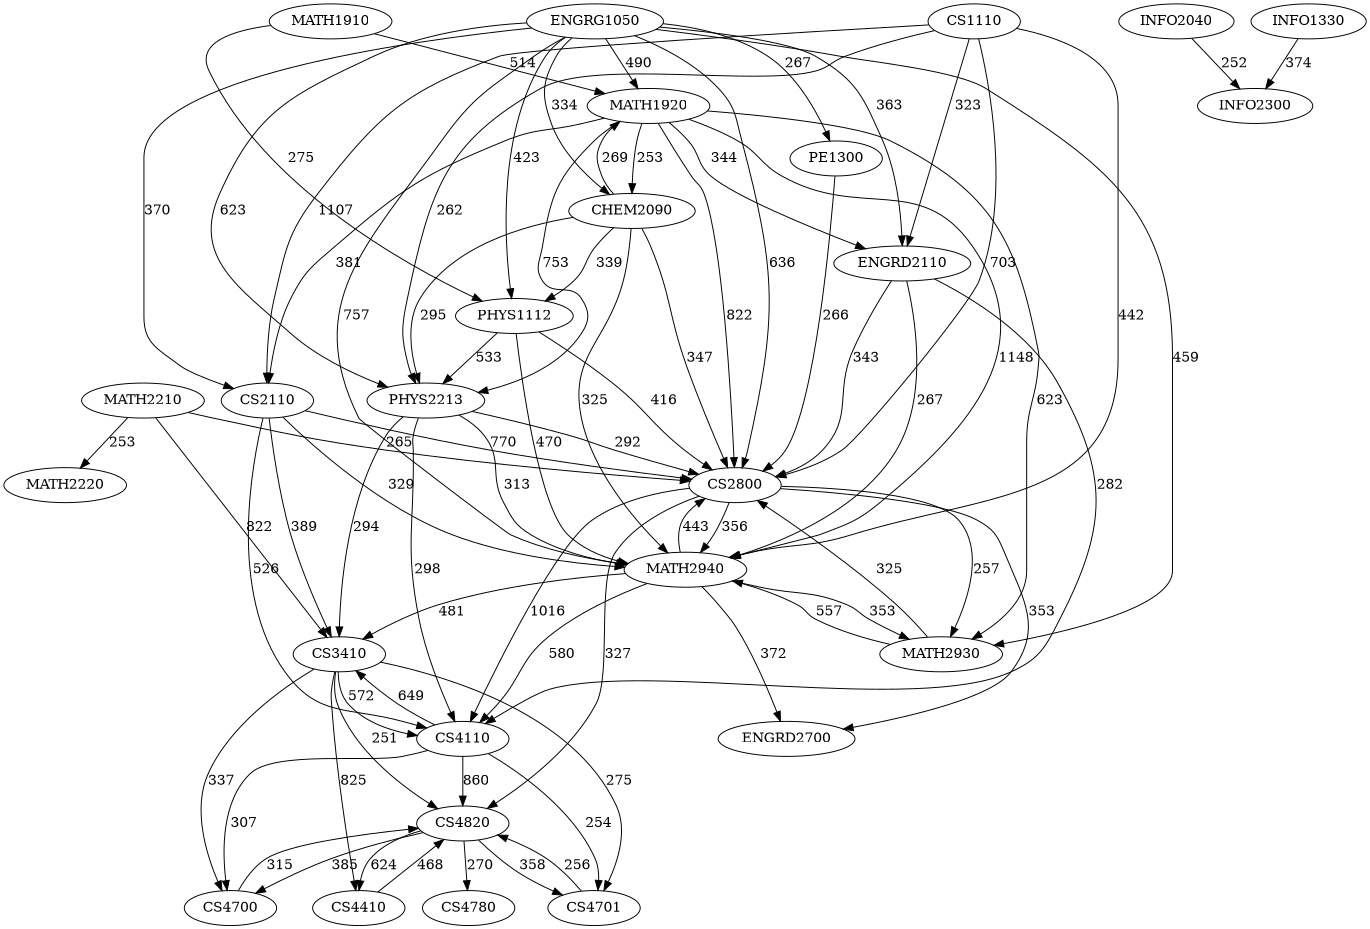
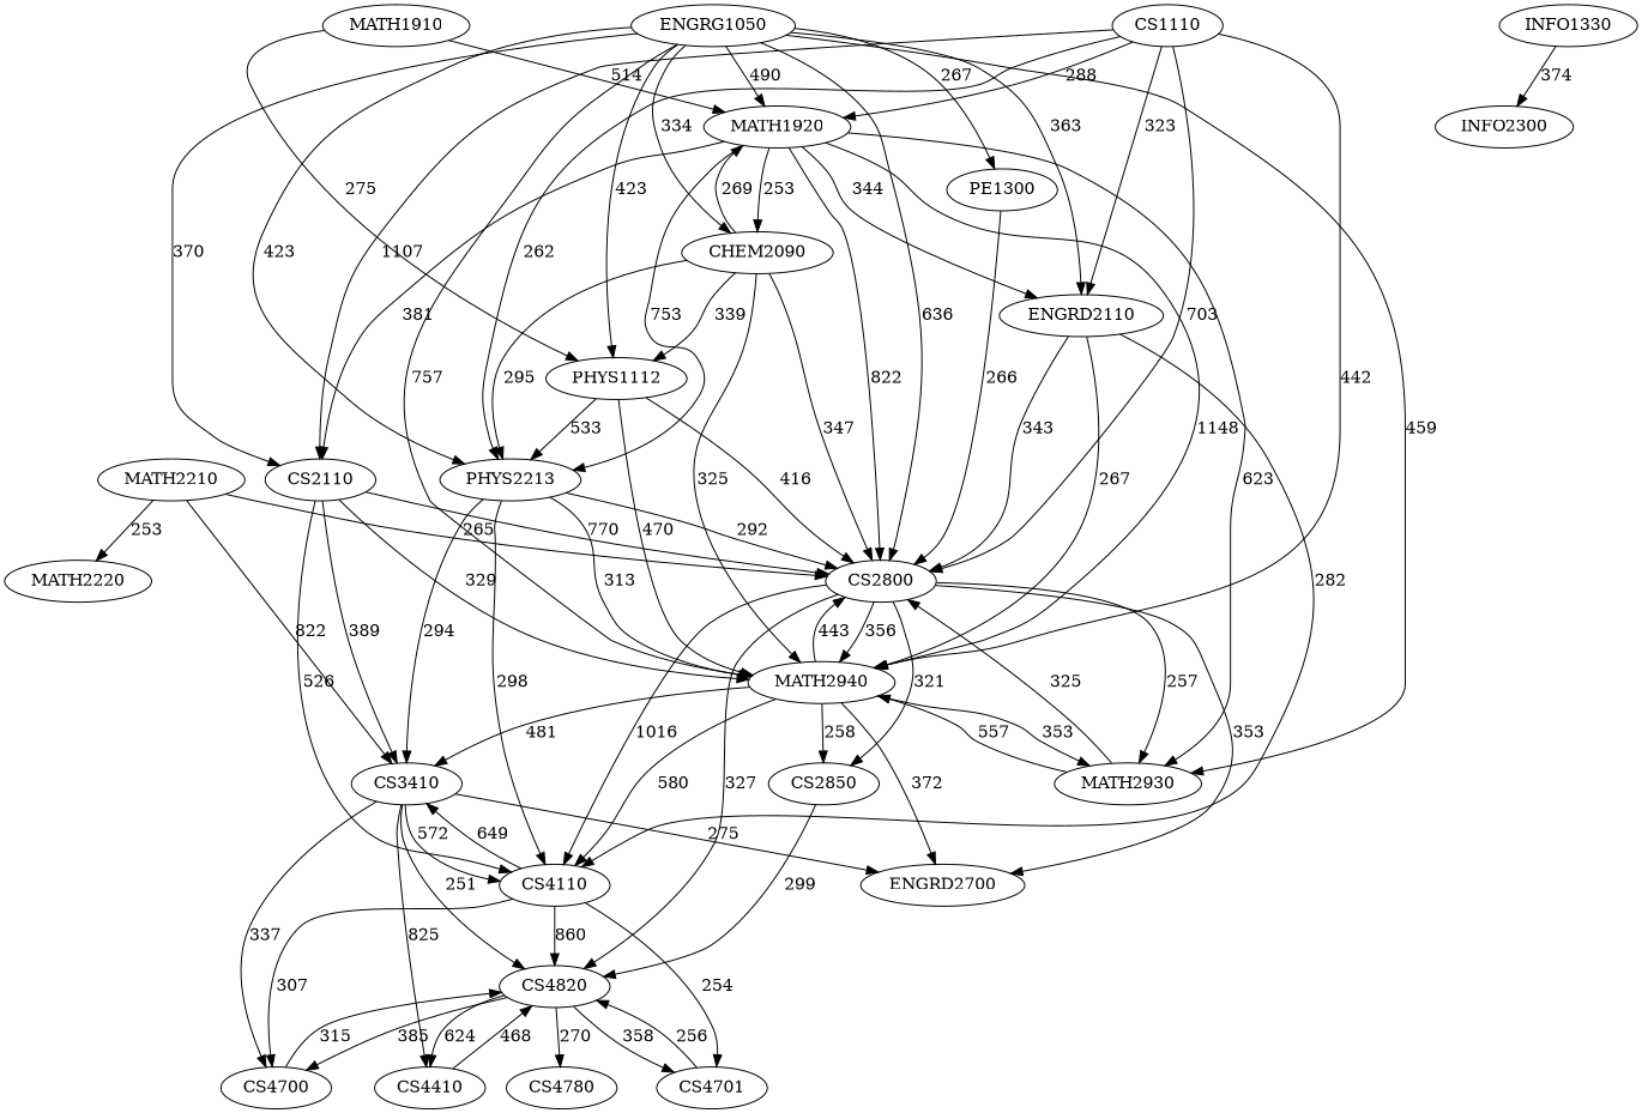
  digraph {
    fontname="DejaVu Serif"
    node [fontname="DejaVu Serif"]
    edge [fontname="DejaVu Serif"]
    n1 [label=CS2800]
    n2 [label=MATH2940]
    n3 [label=MATH2930]
    n4 [label=CS4110]
    ENGRD2700
+   n6 [label=CS2850]
    n7 [label=CS4820]
    MATH2210
    MATH2220
    n10 [label=CS3410]
    n11 [label=CS4701]
    n12 [label=CS4700]
    n13 [label=CS4410]
    CS4780
    n15 [label=ENGRD2110]
    n16 [label=PHYS1112]
    n17 [label=PHYS2213]
    ENGRG1050
    n19 [label=PE1300]
    n20 [label=MATH1920]
    n21 [label=CHEM2090]
    n22 [label=CS2110]
-   INFO2040
    INFO2300
    CS1110
    MATH1910
    n27 [label=INFO1330]
    n1 -> n2 [label=356]
    n1 -> n3 [label=257]
    n1 -> n4 [label=1016]
    n1 -> ENGRD2700 [label=353]
+   n1 -> n6 [label=321]
    n1 -> n7 [label=327]
    n2 -> n1 [label=443]
    n2 -> n3 [label=353]
    n2 -> n4 [label=580]
    n2 -> ENGRD2700 [label=372]
+   n2 -> n6 [label=258]
    n2 -> n10 [label=481]
    n3 -> n1 [label=325]
    n3 -> n2 [label=557]
    n4 -> n7 [label=860]
    n4 -> n10 [label=649]
    n4 -> n11 [label=254]
    n4 -> n12 [label=307]
+   n6 -> n7 [label=299]
    n7 -> n11 [label=358]
    n7 -> n12 [label=385]
    n7 -> n13 [label=624]
    n7 -> CS4780 [label=270]
    MATH2210 -> n1 [label=265]
    MATH2210 -> MATH2220 [label=253]
    MATH2210 -> n10 [label=822]
    n10 -> n4 [label=572]
    n10 -> n7 [label=251]
-   n10 -> n11 [label=275]
+   n10 -> ENGRD2700 [label=275]
    n10 -> n12 [label=337]
    n10 -> n13 [label=825]
    n11 -> n7 [label=256]
    n12 -> n7 [label=315]
    n13 -> n7 [label=468]
    n15 -> n1 [label=343]
    n15 -> n2 [label=267]
    n15 -> n4 [label=282]
    n16 -> n1 [label=416]
    n16 -> n2 [label=470]
    n16 -> n17 [label=533]
    n17 -> n1 [label=292]
    n17 -> n2 [label=313]
    n17 -> n4 [label=298]
    n17 -> n10 [label=294]
    ENGRG1050 -> n1 [label=636]
    ENGRG1050 -> n2 [label=757]
    ENGRG1050 -> n3 [label=459]
    ENGRG1050 -> n15 [label=363]
    ENGRG1050 -> n16 [label=423]
-   ENGRG1050 -> n17 [label=623]
+   ENGRG1050 -> n17 [label=423]
    ENGRG1050 -> n19 [label=267]
    ENGRG1050 -> n20 [label=490]
    ENGRG1050 -> n21 [label=334]
    ENGRG1050 -> n22 [label=370]
    n19 -> n1 [label=266]
    n20 -> n1 [label=822]
    n20 -> n2 [label=1148]
    n20 -> n3 [label=623]
    n20 -> n15 [label=344]
    n20 -> n17 [label=753]
    n20 -> n21 [label=253]
    n20 -> n22 [label=381]
    n21 -> n1 [label=347]
    n21 -> n2 [label=325]
    n21 -> n16 [label=339]
    n21 -> n17 [label=295]
    n21 -> n20 [label=269]
    n22 -> n1 [label=770]
    n22 -> n2 [label=329]
    n22 -> n4 [label=526]
    n22 -> n10 [label=389]
-   INFO2040 -> INFO2300 [label=252]
    CS1110 -> n1 [label=703]
    CS1110 -> n2 [label=442]
    CS1110 -> n15 [label=323]
    CS1110 -> n17 [label=262]
+   CS1110 -> n20 [label=288]
    CS1110 -> n22 [label=1107]
    MATH1910 -> n16 [label=275]
    MATH1910 -> n20 [label=514]
    n27 -> INFO2300 [label=374]
  }
